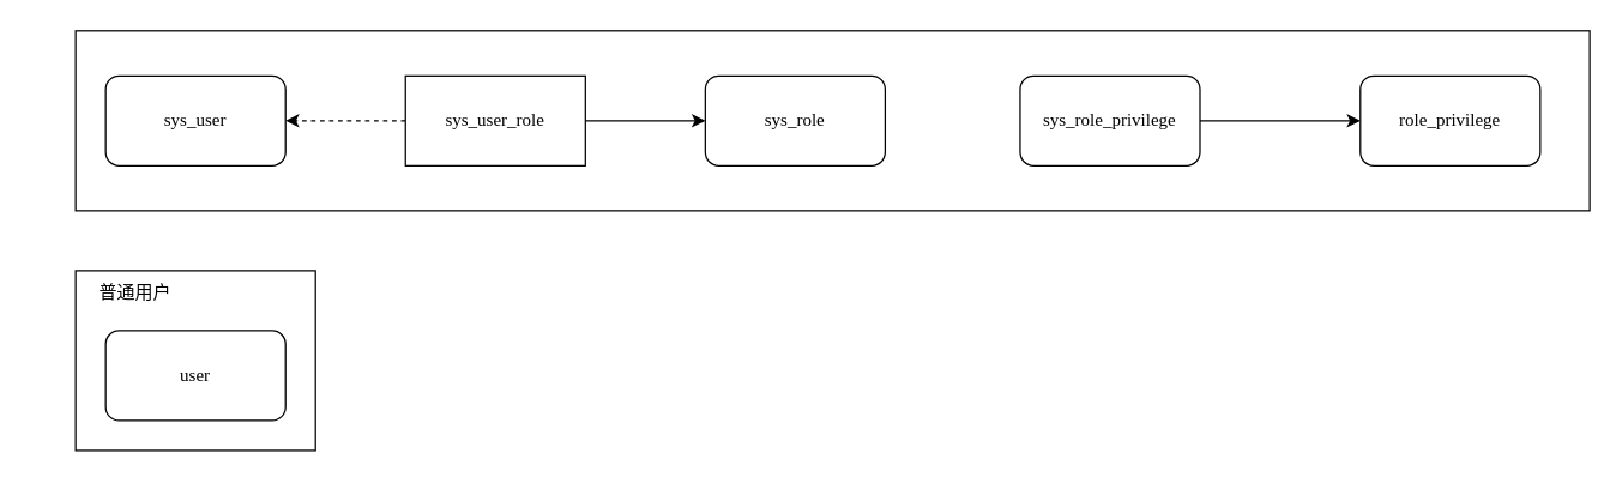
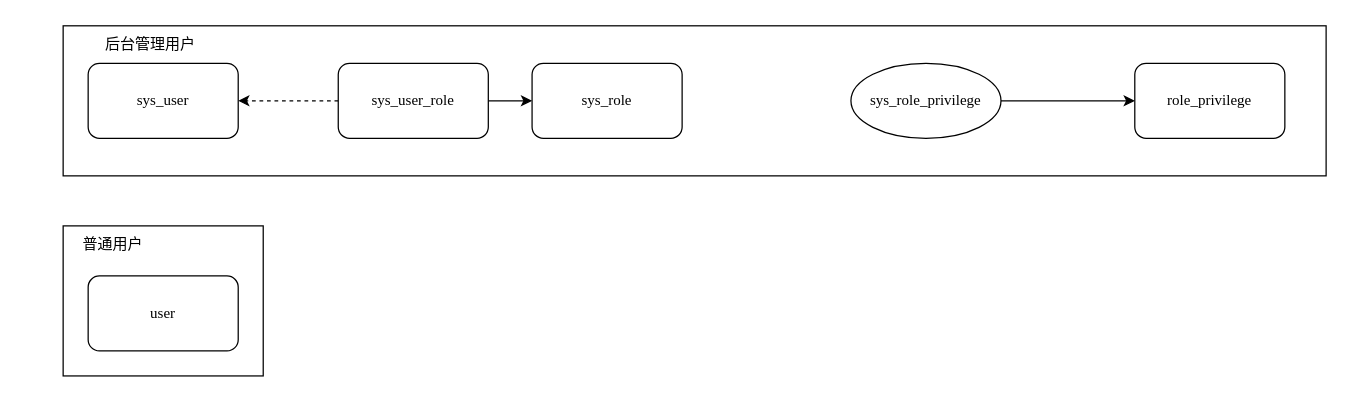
  <mxCell id="0" />
  <mxCell id="1" parent="0" />
  <mxCell id="2" value="" style="rounded=0;whiteSpace=wrap;html=1;" vertex="1" parent="1"><mxGeometry x="50" y="180" width="160" height="120" as="geometry" /></mxCell>
  <mxCell id="3" value="" style="rounded=0;whiteSpace=wrap;html=1;" vertex="1" parent="1"><mxGeometry x="50" y="20" width="1010" height="120" as="geometry" /></mxCell>
  <mxCell id="4" style="edgeStyle=orthogonalEdgeStyle;rounded=0;orthogonalLoop=1;jettySize=auto;html=1;exitX=0;exitY=0.5;exitDx=0;exitDy=0;dashed=1;" edge="1" parent="1" source="6" target="7"><mxGeometry relative="1" as="geometry" /></mxCell>
  <mxCell id="5" style="edgeStyle=orthogonalEdgeStyle;rounded=0;orthogonalLoop=1;jettySize=auto;html=1;exitX=1;exitY=0.5;exitDx=0;exitDy=0;entryX=0;entryY=0.5;entryDx=0;entryDy=0;" edge="1" parent="1" source="6" target="8"><mxGeometry relative="1" as="geometry" /></mxCell>
- <mxCell id="6" value="&lt;p class=&quot;MsoNormal&quot;&gt;&lt;font face=&quot;Consolas&quot;&gt;sys_user_role&lt;/font&gt;&lt;/p&gt;" style="whiteSpace=wrap;html=1;rounded=0;" vertex="1" parent="1"><mxGeometry x="270" y="50" width="120" height="60" as="geometry" /></mxCell>
+ <mxCell id="6" value="&lt;p class=&quot;MsoNormal&quot;&gt;&lt;font face=&quot;Consolas&quot;&gt;sys_user_role&lt;/font&gt;&lt;/p&gt;" style="rounded=1;whiteSpace=wrap;html=1;" vertex="1" parent="1"><mxGeometry x="270" y="50" width="120" height="60" as="geometry" /></mxCell>
  <mxCell id="7" value="&lt;p class=&quot;MsoNormal&quot;&gt;&lt;font face=&quot;Consolas&quot;&gt;sys_user&lt;/font&gt;&lt;/p&gt;" style="rounded=1;whiteSpace=wrap;html=1;" vertex="1" parent="1"><mxGeometry x="70" y="50" width="120" height="60" as="geometry" /></mxCell>
- <mxCell id="8" value="&lt;p class=&quot;MsoNormal&quot;&gt;&lt;font face=&quot;Consolas&quot;&gt;sys_role&lt;/font&gt;&lt;/p&gt;" style="rounded=1;whiteSpace=wrap;html=1;" vertex="1" parent="1"><mxGeometry x="470" y="50" width="120" height="60" as="geometry" /></mxCell>
+ <mxCell id="8" value="&lt;p class=&quot;MsoNormal&quot;&gt;&lt;font face=&quot;Consolas&quot;&gt;sys_role&lt;/font&gt;&lt;/p&gt;" style="rounded=1;whiteSpace=wrap;html=1;" vertex="1" parent="1"><mxGeometry x="425" y="50" width="120" height="60" as="geometry" /></mxCell>
  <mxCell id="9" style="edgeStyle=orthogonalEdgeStyle;rounded=0;orthogonalLoop=1;jettySize=auto;html=1;exitX=1;exitY=0.5;exitDx=0;exitDy=0;entryX=0;entryY=0.5;entryDx=0;entryDy=0;" edge="1" parent="1" source="10" target="11"><mxGeometry relative="1" as="geometry" /></mxCell>
- <mxCell id="10" value="&lt;p class=&quot;MsoNormal&quot;&gt;&lt;font face=&quot;Consolas&quot;&gt;sys_role_privilege&lt;/font&gt;&lt;/p&gt;" style="rounded=1;whiteSpace=wrap;html=1;" vertex="1" parent="1"><mxGeometry x="680" y="50" width="120" height="60" as="geometry" /></mxCell>
+ <mxCell id="10" value="&lt;p class=&quot;MsoNormal&quot;&gt;&lt;font face=&quot;Consolas&quot;&gt;sys_role_privilege&lt;/font&gt;&lt;/p&gt;" style="ellipse;whiteSpace=wrap;html=1;" vertex="1" parent="1"><mxGeometry x="680" y="50" width="120" height="60" as="geometry" /></mxCell>
  <mxCell id="11" value="&lt;p class=&quot;MsoNormal&quot;&gt;&lt;font face=&quot;Consolas&quot;&gt;role_privilege&lt;/font&gt;&lt;/p&gt;" style="rounded=1;whiteSpace=wrap;html=1;" vertex="1" parent="1"><mxGeometry x="907" y="50" width="120" height="60" as="geometry" /></mxCell>
  <mxCell id="12" value="&lt;p class=&quot;MsoNormal&quot;&gt;&lt;font face=&quot;Consolas&quot;&gt;user&lt;/font&gt;&lt;/p&gt;" style="rounded=1;whiteSpace=wrap;html=1;" vertex="1" parent="1"><mxGeometry x="70" y="220" width="120" height="60" as="geometry" /></mxCell>
+ <mxCell id="13" value="后台管理用户" style="text;html=1;strokeColor=none;fillColor=none;align=center;verticalAlign=middle;whiteSpace=wrap;rounded=0;" vertex="1" parent="1"><mxGeometry x="80" y="20" width="80" height="30" as="geometry" /></mxCell>
  <mxCell id="14" value="普通用户" style="text;html=1;strokeColor=none;fillColor=none;align=center;verticalAlign=middle;whiteSpace=wrap;rounded=0;" vertex="1" parent="1"><mxGeometry x="20" y="180" width="140" height="30" as="geometry" /></mxCell>
